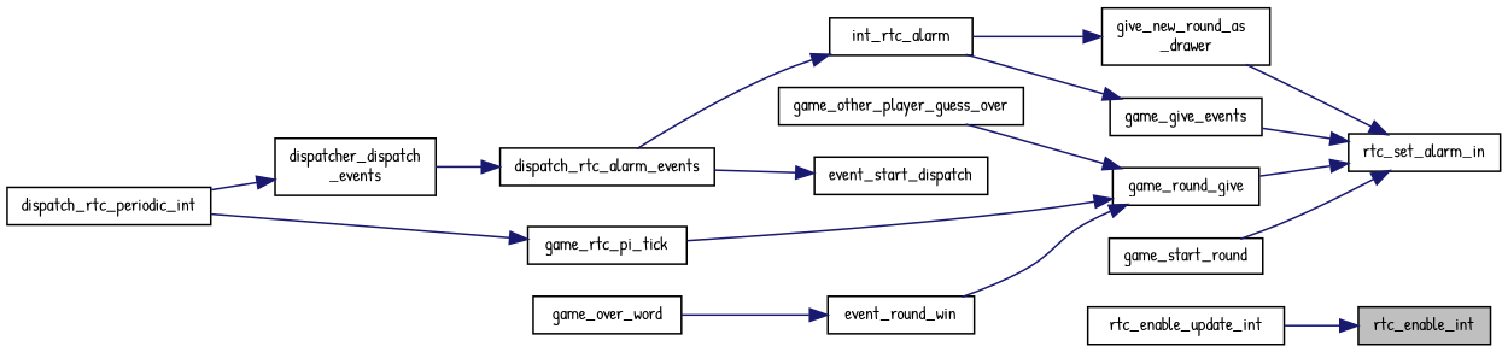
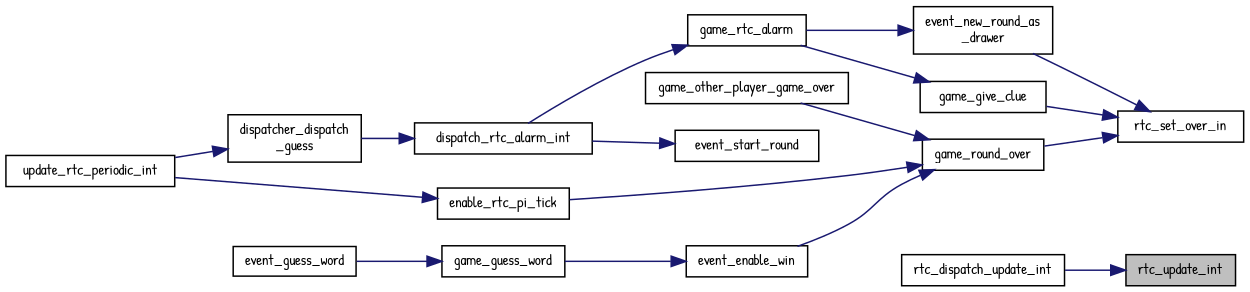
  digraph {
    fontname="Patrick Hand"
    rankdir=RL
    node [color=black fillcolor=white fontname="Patrick Hand" fontsize=10 shape=record style=filled]
    edge [color=midnightblue dir=back fontname="Patrick Hand" fontsize=10 labelfontname=Helvetica labelfontsize=10 style=solid]
-   n1 [fillcolor=grey75 fontcolor=black height=0.2 label=rtc_enable_int width=0.4]
-   n2 [height=0.2 label=rtc_enable_update_int width=0.4]
-   n3 [height=0.2 label=rtc_set_alarm_in width=0.4]
-   n4 [height=0.2 label="give_new_round_as\l_drawer" width=0.4]
-   n5 [height=0.2 label=game_give_events width=0.4]
-   n6 [height=0.2 label=game_round_give width=0.4]
-   n7 [height=0.2 label=game_start_round width=0.4]
-   n8 [height=0.2 label=int_rtc_alarm width=0.4]
-   n9 [height=0.2 label=event_round_win width=0.4]
-   n10 [height=0.2 label=game_other_player_guess_over width=0.4]
-   n11 [height=0.2 label=game_rtc_pi_tick width=0.4]
-   n12 [height=0.2 label=dispatch_rtc_alarm_events width=0.4]
-   n13 [height=0.2 label="dispatcher_dispatch\l_events" width=0.4]
-   n14 [height=0.2 label=dispatch_rtc_periodic_int width=0.4]
-   n15 [height=0.2 label=game_over_word width=0.4]
-   n17 [height=0.2 label=event_start_dispatch width=0.4]
+   n1 [fillcolor=grey75 fontcolor=black height=0.2 label=rtc_update_int width=0.4]
+   n2 [height=0.2 label=rtc_dispatch_update_int width=0.4]
+   n3 [height=0.2 label=rtc_set_over_in width=0.4]
+   n4 [height=0.2 label="event_new_round_as\l_drawer" width=0.4]
+   n5 [height=0.2 label=game_give_clue width=0.4]
+   n6 [height=0.2 label=game_round_over width=0.4]
+   n8 [height=0.2 label=game_rtc_alarm width=0.4]
+   n9 [height=0.2 label=event_enable_win width=0.4]
+   n10 [height=0.2 label=game_other_player_game_over width=0.4]
+   n11 [height=0.2 label=enable_rtc_pi_tick width=0.4]
+   n12 [height=0.2 label=dispatch_rtc_alarm_int width=0.4]
+   n13 [height=0.2 label="dispatcher_dispatch\l_guess" width=0.4]
+   n14 [height=0.2 label=update_rtc_periodic_int width=0.4]
+   n15 [height=0.2 label=game_guess_word width=0.4]
+   n16 [height=0.2 label=event_guess_word width=0.4]
+   n17 [height=0.2 label=event_start_round width=0.4]
    n1 -> n2
    n3 -> n4
    n3 -> n5
    n3 -> n6
-   n3 -> n7
    n4 -> n8
    n5 -> n8
    n6 -> n9
    n6 -> n10
    n6 -> n11
    n8 -> n12
    n9 -> n15
    n11 -> n14
    n12 -> n13
    n13 -> n14
+   n15 -> n16
    n17 -> n12
  }
